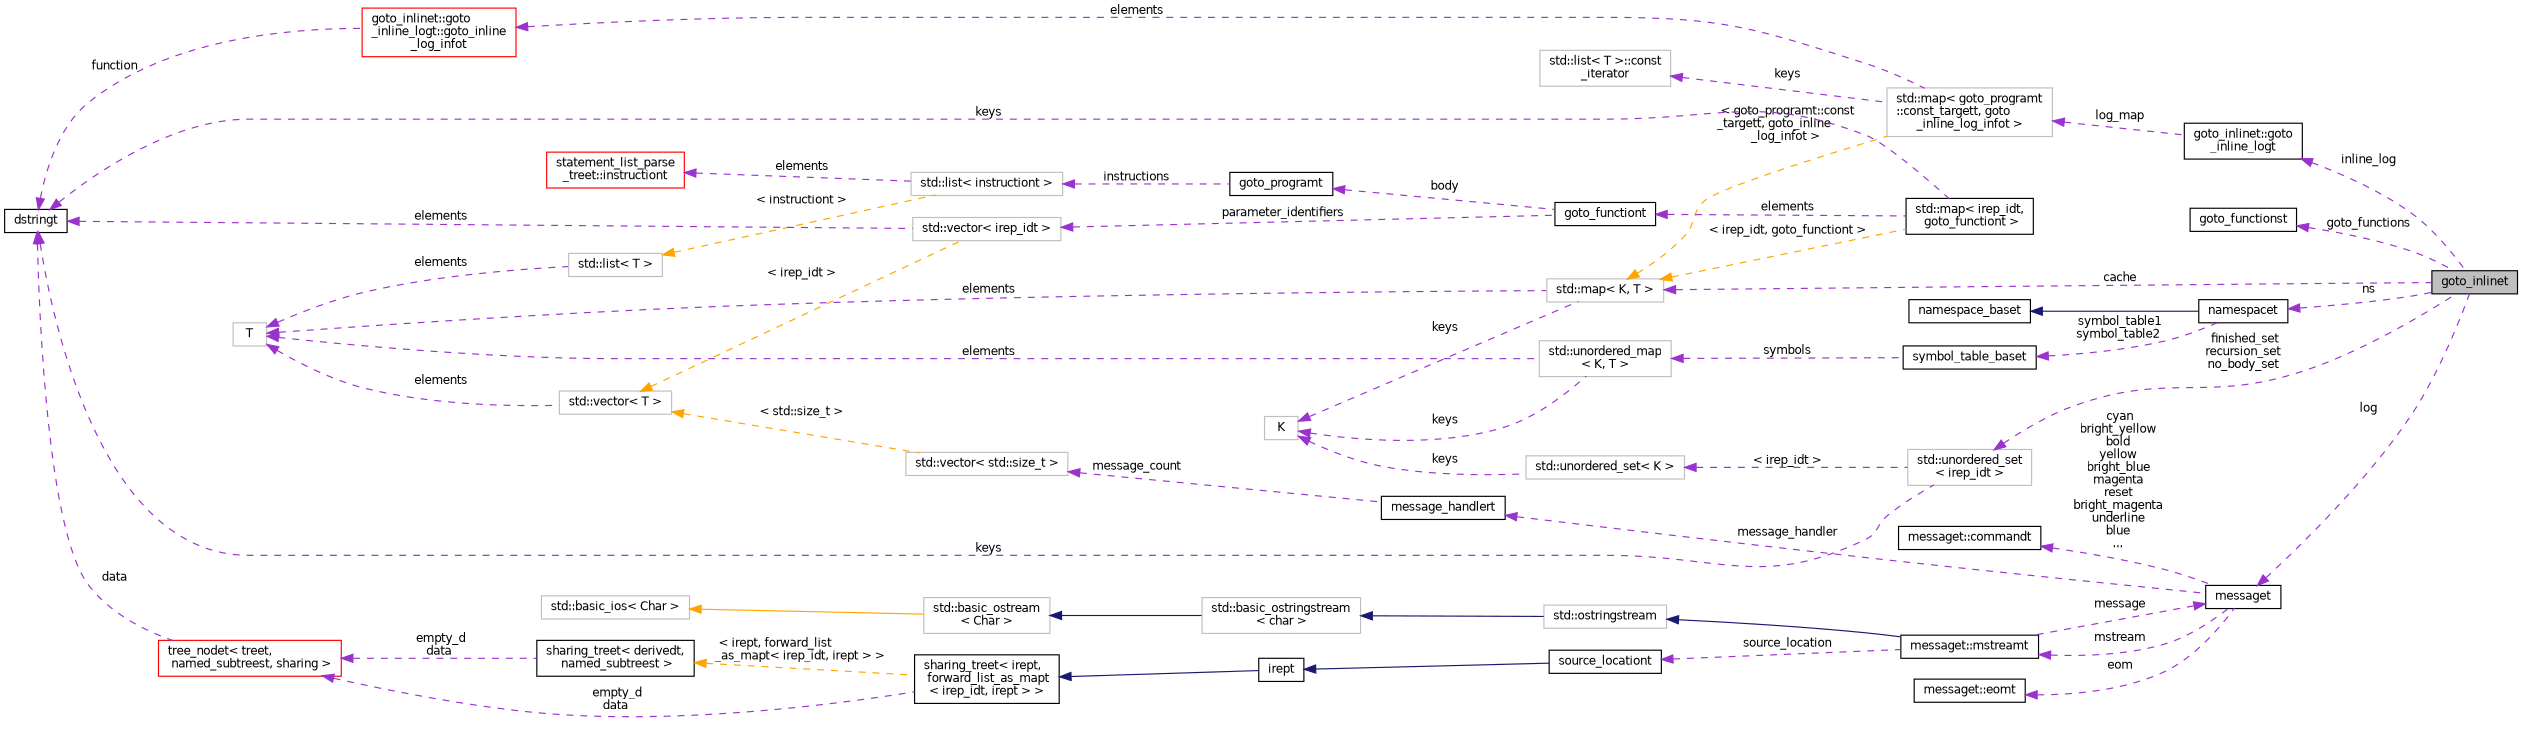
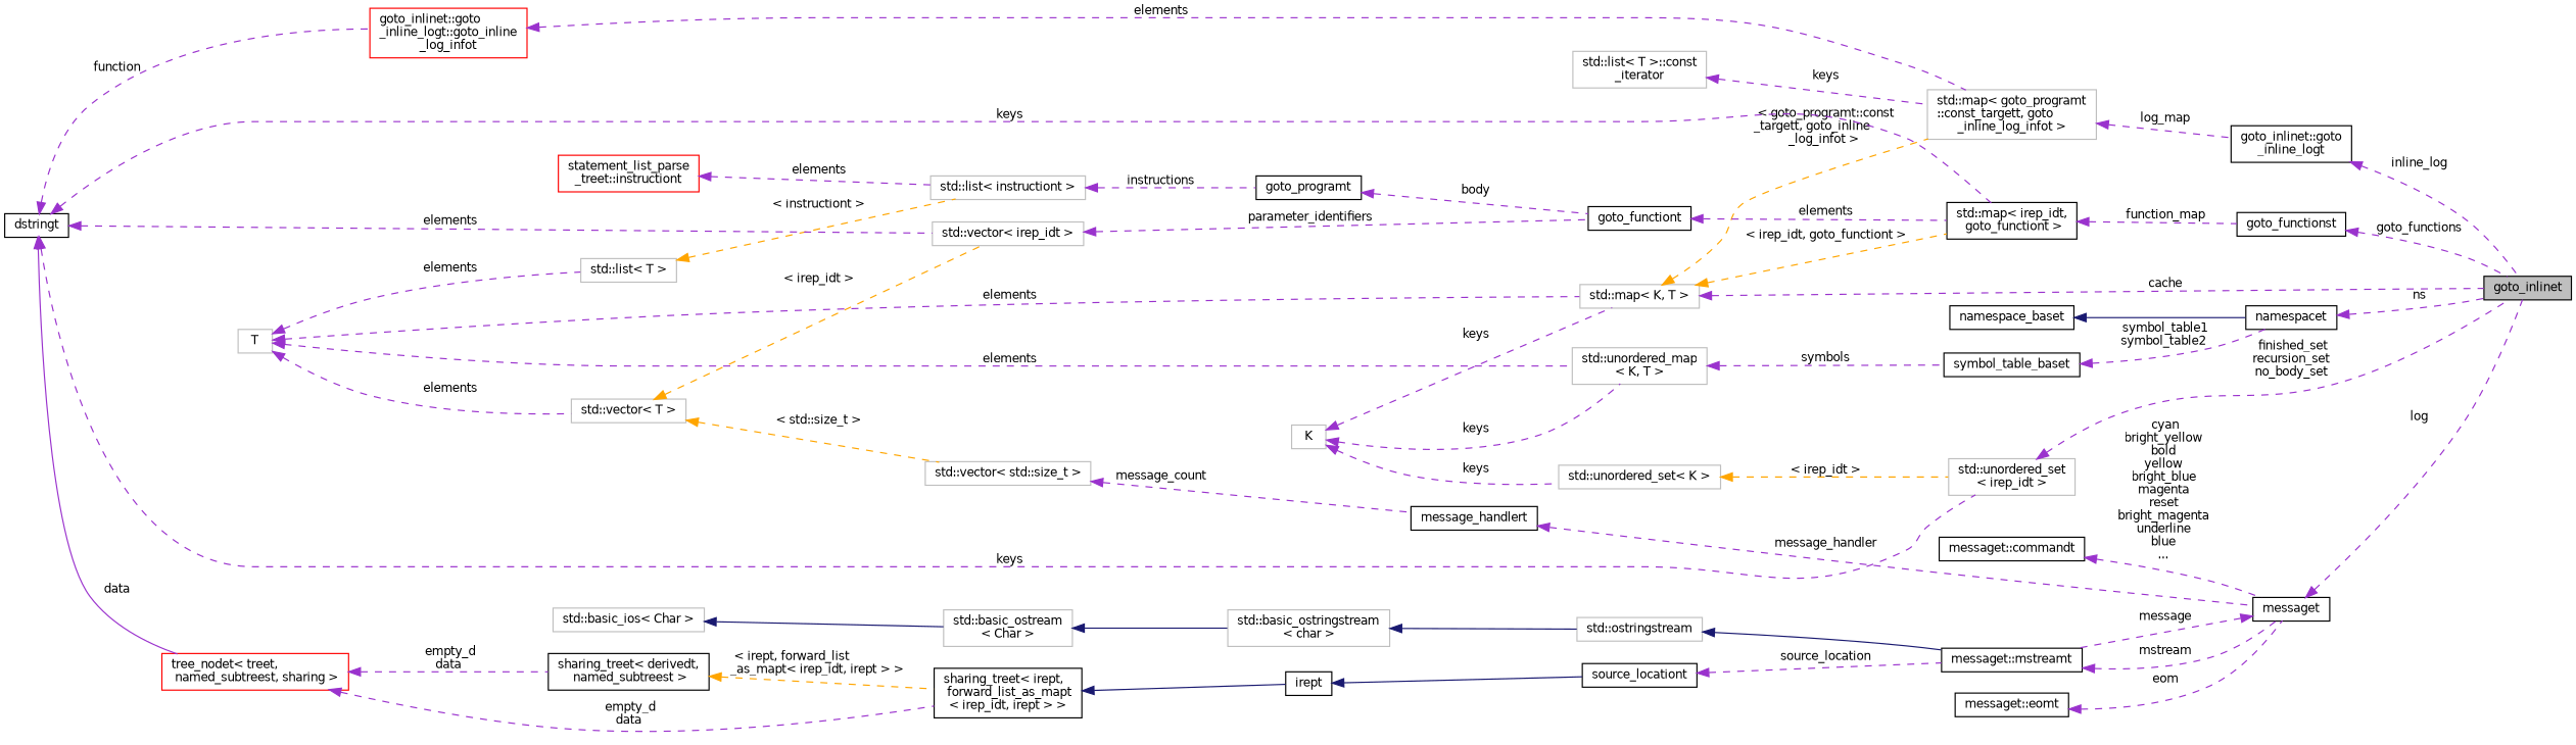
  digraph {
    rankdir=LR
    node [color=black fontname=Helvetica fontsize=10 shape=record]
    edge [color=darkorchid3 dir=back fontname=Helvetica fontsize=10 labelfontname=Helvetica labelfontsize=10 style=dashed]
    n1 [fillcolor=grey75 fontcolor=black height=0.2 label=goto_inlinet style=filled width=0.4]
    n2 [color=grey75 height=0.2 label="std::map\< K, T \>" width=0.4]
    n3 [color=grey75 height=0.2 label="std::map\< goto_programt\l::const_targett, goto\l_inline_log_infot \>" width=0.4]
    n4 [height=0.2 label="std::map\< irep_idt,\l goto_functiont \>" width=0.4]
    n5 [height=0.2 label="goto_inlinet::goto\l_inline_logt" width=0.4]
    n6 [height=0.2 label=goto_functionst width=0.4]
    n7 [color=grey75 height=0.2 label=K width=0.4]
    n8 [color=grey75 height=0.2 label="std::unordered_map\l\< K, T \>" width=0.4]
    n9 [color=grey75 height=0.2 label="std::unordered_set\< K \>" width=0.4]
    n10 [height=0.2 label=symbol_table_baset width=0.4]
    n11 [color=grey75 height=0.2 label="std::unordered_set\l\< irep_idt \>" width=0.4]
    n12 [color=grey75 height=0.2 label=T width=0.4]
    n13 [color=grey75 height=0.2 label="std::vector\< T \>" width=0.4]
    n14 [color=grey75 height=0.2 label="std::list\< T \>" width=0.4]
    n15 [color=grey75 height=0.2 label="std::vector\< std::size_t \>" width=0.4]
    n16 [color=grey75 height=0.2 label="std::vector\< irep_idt \>" width=0.4]
    n17 [color=grey75 height=0.2 label="std::list\< instructiont \>" width=0.4]
    n18 [height=0.2 label=messaget width=0.4]
    n19 [height=0.2 label="messaget::mstreamt" width=0.4]
    n20 [height=0.2 label=message_handlert width=0.4]
    n21 [height=0.2 label=goto_functiont width=0.4]
    n22 [height=0.2 label="messaget::commandt" width=0.4]
    n23 [color=grey75 height=0.2 label="std::ostringstream" width=0.4]
    n24 [color=grey75 height=0.2 label="std::basic_ostringstream\l\< char \>" width=0.4]
    n25 [color=grey75 height=0.2 label="std::basic_ostream\l\< Char \>" width=0.4]
    n26 [color=grey75 height=0.2 label="std::basic_ios\< Char \>" width=0.4]
    n27 [height=0.2 label=source_locationt width=0.4]
    n28 [height=0.2 label=irept width=0.4]
    n29 [height=0.2 label="sharing_treet\< irept,\l forward_list_as_mapt\l\< irep_idt, irept \> \>" width=0.4]
    n30 [color=red height=0.2 label="tree_nodet\< treet,\l named_subtreest, sharing \>" width=0.4]
    n31 [height=0.2 label="sharing_treet\< derivedt,\l named_subtreest \>" width=0.4]
    n32 [height=0.2 label=dstringt width=0.4]
    n33 [color=red height=0.2 label="goto_inlinet::goto\l_inline_logt::goto_inline\l_log_infot" width=0.4]
    n34 [height=0.2 label="messaget::eomt" width=0.4]
    n35 [color=grey75 height=0.2 label="std::list\< T \>::const\l_iterator" width=0.4]
    n36 [height=0.2 label=namespacet width=0.4]
    n37 [height=0.2 label=namespace_baset width=0.4]
    n38 [height=0.2 label=goto_programt width=0.4]
    n39 [color=red height=0.2 label="statement_list_parse\l_treet::instructiont" width=0.4]
    n2 -> n1 [label=" cache"]
    n2 -> n3 [color=orange label=" \< goto_programt::const\l_targett, goto_inline\l_log_infot \>"]
    n2 -> n4 [color=orange label=" \< irep_idt, goto_functiont \>"]
    n3 -> n5 [label=" log_map"]
+   n4 -> n6 [label=" function_map"]
    n5 -> n1 [label=" inline_log"]
    n6 -> n1 [label=" goto_functions"]
    n7 -> n2 [label=" keys"]
    n7 -> n8 [label=" keys"]
    n7 -> n9 [label=" keys"]
    n8 -> n10 [label=" symbols"]
-   n9 -> n11 [label=" \< irep_idt \>"]
+   n9 -> n11 [color=orange label=" \< irep_idt \>"]
    n10 -> n36 [label=" symbol_table1\nsymbol_table2"]
    n11 -> n1 [label=" finished_set\nrecursion_set\nno_body_set"]
    n12 -> n2 [label=" elements"]
    n12 -> n8 [label=" elements"]
    n12 -> n13 [label=" elements"]
    n12 -> n14 [label=" elements"]
    n13 -> n15 [color=orange label=" \< std::size_t \>"]
    n13 -> n16 [color=orange label=" \< irep_idt \>"]
    n14 -> n17 [color=orange label=" \< instructiont \>"]
    n15 -> n20 [label=" message_count"]
    n16 -> n21 [label=" parameter_identifiers"]
    n17 -> n38 [label=" instructions"]
    n18 -> n1 [label=" log"]
    n18 -> n19 [label=" message"]
    n19 -> n18 [label=" mstream"]
    n20 -> n18 [label=" message_handler"]
    n21 -> n4 [label=" elements"]
    n22 -> n18 [label=" cyan\nbright_yellow\nbold\nyellow\nbright_blue\nmagenta\nreset\nbright_magenta\nunderline\nblue\n..."]
    n23 -> n19 [color=midnightblue style=solid]
    n24 -> n23 [color=midnightblue style=solid]
    n25 -> n24 [color=midnightblue style=solid]
-   n26 -> n25 [color=orange style=solid]
+   n26 -> n25 [color=midnightblue style=solid]
    n27 -> n19 [label=" source_location"]
    n28 -> n27 [color=midnightblue style=solid]
    n29 -> n28 [color=midnightblue style=solid]
    n30 -> n29 [label=" empty_d\ndata"]
    n30 -> n31 [label=" empty_d\ndata"]
    n31 -> n29 [color=orange label=" \< irept, forward_list\l_as_mapt\< irep_idt, irept \> \>"]
    n32 -> n4 [label=" keys"]
    n32 -> n11 [label=" keys"]
    n32 -> n16 [label=" elements"]
-   n32 -> n30 [label=" data"]
+   n32 -> n30 [label=" data" style=solid]
    n32 -> n33 [label=" function"]
    n33 -> n3 [label=" elements"]
    n34 -> n18 [label=" eom"]
    n35 -> n3 [label=" keys"]
    n36 -> n1 [label=" ns"]
    n37 -> n36 [color=midnightblue style=solid]
    n38 -> n21 [label=" body"]
    n39 -> n17 [label=" elements"]
  }
